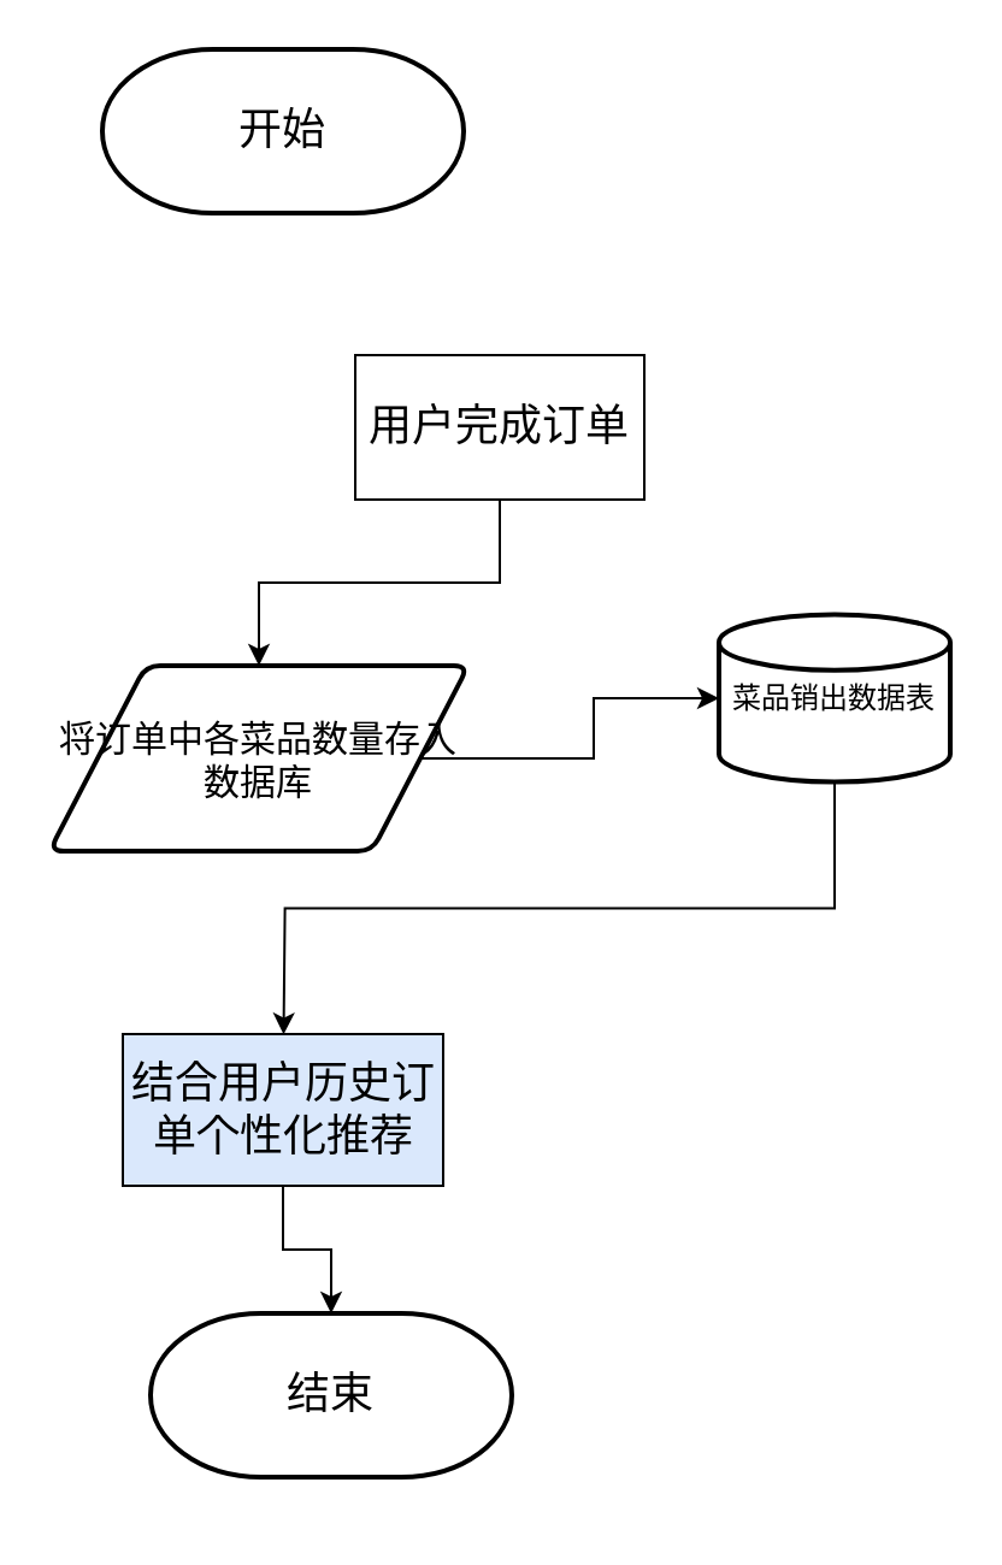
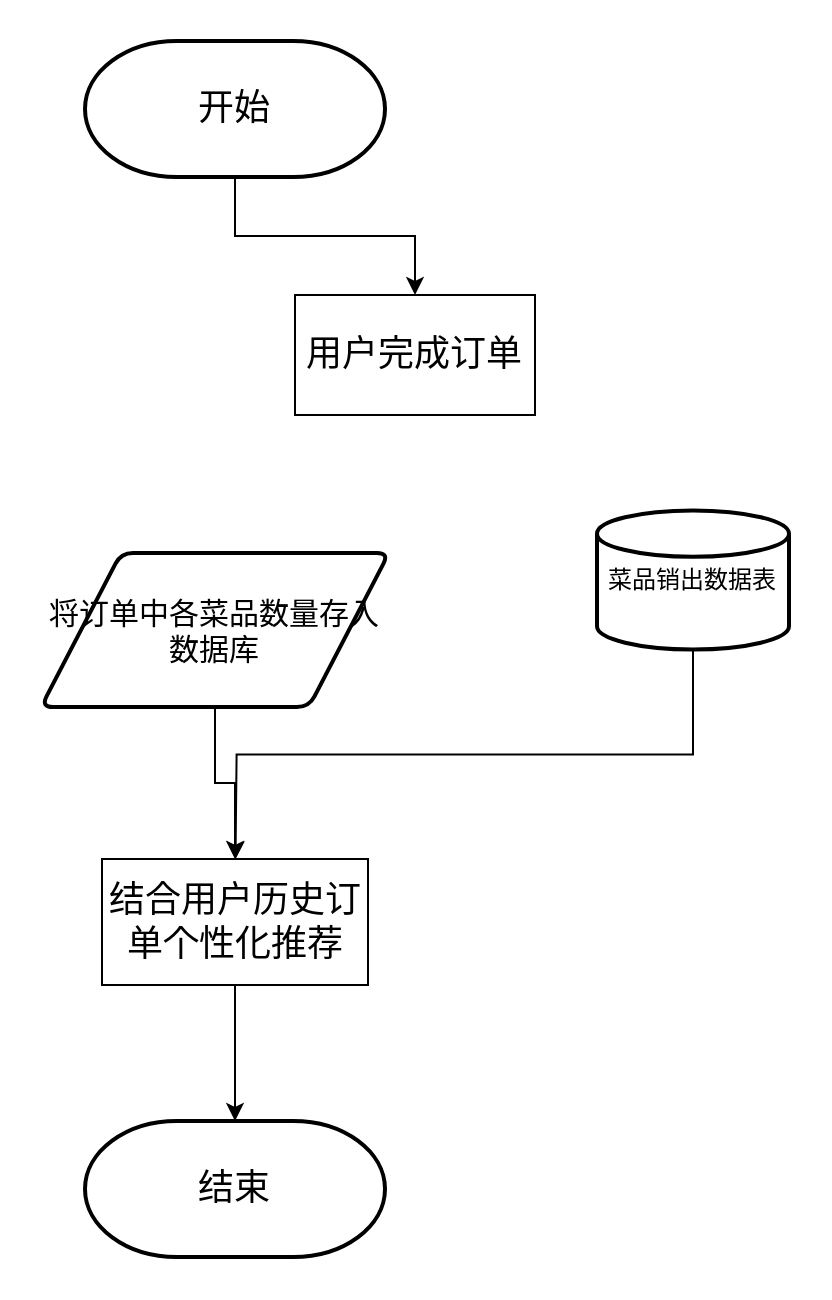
  <mxCell id="0" />
  <mxCell id="1" parent="0" />
+ <mxCell id="2" style="edgeStyle=orthogonalEdgeStyle;rounded=0;orthogonalLoop=1;jettySize=auto;html=1;exitX=0.5;exitY=1;exitDx=0;exitDy=0;exitPerimeter=0;" edge="1" parent="1" source="3" target="5"><mxGeometry relative="1" as="geometry" /></mxCell>
  <mxCell id="3" value="开始" style="strokeWidth=2;html=1;shape=mxgraph.flowchart.terminator;whiteSpace=wrap;fontSize=18;" vertex="1" parent="1"><mxGeometry x="42" y="20" width="150" height="68" as="geometry" /></mxCell>
- <mxCell id="4" style="edgeStyle=orthogonalEdgeStyle;rounded=0;orthogonalLoop=1;jettySize=auto;html=1;exitX=0.5;exitY=1;exitDx=0;exitDy=0;entryX=0.5;entryY=0;entryDx=0;entryDy=0;" edge="1" parent="1" source="5" target="8"><mxGeometry relative="1" as="geometry" /></mxCell>
  <mxCell id="5" value="用户完成订单" style="rounded=0;whiteSpace=wrap;html=1;fontSize=18;" vertex="1" parent="1"><mxGeometry x="147" y="147" width="120" height="60" as="geometry" /></mxCell>
- <mxCell id="6" style="edgeStyle=orthogonalEdgeStyle;rounded=0;orthogonalLoop=1;jettySize=auto;html=1;exitX=1;exitY=0.5;exitDx=0;exitDy=0;entryX=0;entryY=0.5;entryDx=0;entryDy=0;entryPerimeter=0;" edge="1" parent="1" source="8" target="10"><mxGeometry relative="1" as="geometry" /></mxCell>
+ <mxCell id="7" style="edgeStyle=orthogonalEdgeStyle;rounded=0;orthogonalLoop=1;jettySize=auto;html=1;exitX=0.5;exitY=1;exitDx=0;exitDy=0;entryX=0.5;entryY=0;entryDx=0;entryDy=0;" edge="1" parent="1" source="8" target="12"><mxGeometry relative="1" as="geometry" /></mxCell>
  <mxCell id="8" value="将订单中各菜品数量存入数据库" style="shape=parallelogram;html=1;strokeWidth=2;perimeter=parallelogramPerimeter;whiteSpace=wrap;rounded=1;arcSize=12;size=0.23;fontSize=15;" vertex="1" parent="1"><mxGeometry x="20" y="276" width="174" height="77" as="geometry" /></mxCell>
  <mxCell id="9" style="edgeStyle=orthogonalEdgeStyle;rounded=0;orthogonalLoop=1;jettySize=auto;html=1;exitX=0.5;exitY=1;exitDx=0;exitDy=0;exitPerimeter=0;" edge="1" parent="1" source="10"><mxGeometry relative="1" as="geometry"><mxPoint x="117.252" y="429.191" as="targetPoint" /></mxGeometry></mxCell>
  <mxCell id="10" value="菜品销出数据表" style="strokeWidth=2;html=1;shape=mxgraph.flowchart.database;whiteSpace=wrap;" vertex="1" parent="1"><mxGeometry x="298" y="254.75" width="96" height="69.5" as="geometry" /></mxCell>
  <mxCell id="11" style="edgeStyle=orthogonalEdgeStyle;rounded=0;orthogonalLoop=1;jettySize=auto;html=1;exitX=0.5;exitY=1;exitDx=0;exitDy=0;entryX=0.5;entryY=0;entryDx=0;entryDy=0;entryPerimeter=0;" edge="1" parent="1" source="12" target="13"><mxGeometry relative="1" as="geometry" /></mxCell>
- <mxCell id="12" value="结合用户历史订单个性化推荐" style="rounded=0;whiteSpace=wrap;html=1;fontSize=18;fillColor=#dae8fc;" vertex="1" parent="1"><mxGeometry x="50.5" y="429" width="133" height="63" as="geometry" /></mxCell>
- <mxCell id="13" value="结束" style="strokeWidth=2;html=1;shape=mxgraph.flowchart.terminator;whiteSpace=wrap;fontSize=18;" vertex="1" parent="1"><mxGeometry x="62" y="545" width="150" height="68" as="geometry" /></mxCell>
+ <mxCell id="12" value="结合用户历史订单个性化推荐" style="rounded=0;whiteSpace=wrap;html=1;fontSize=18;" vertex="1" parent="1"><mxGeometry x="50.5" y="429" width="133" height="63" as="geometry" /></mxCell>
+ <mxCell id="13" value="结束" style="strokeWidth=2;html=1;shape=mxgraph.flowchart.terminator;whiteSpace=wrap;fontSize=18;" vertex="1" parent="1"><mxGeometry x="42" y="560" width="150" height="68" as="geometry" /></mxCell>
